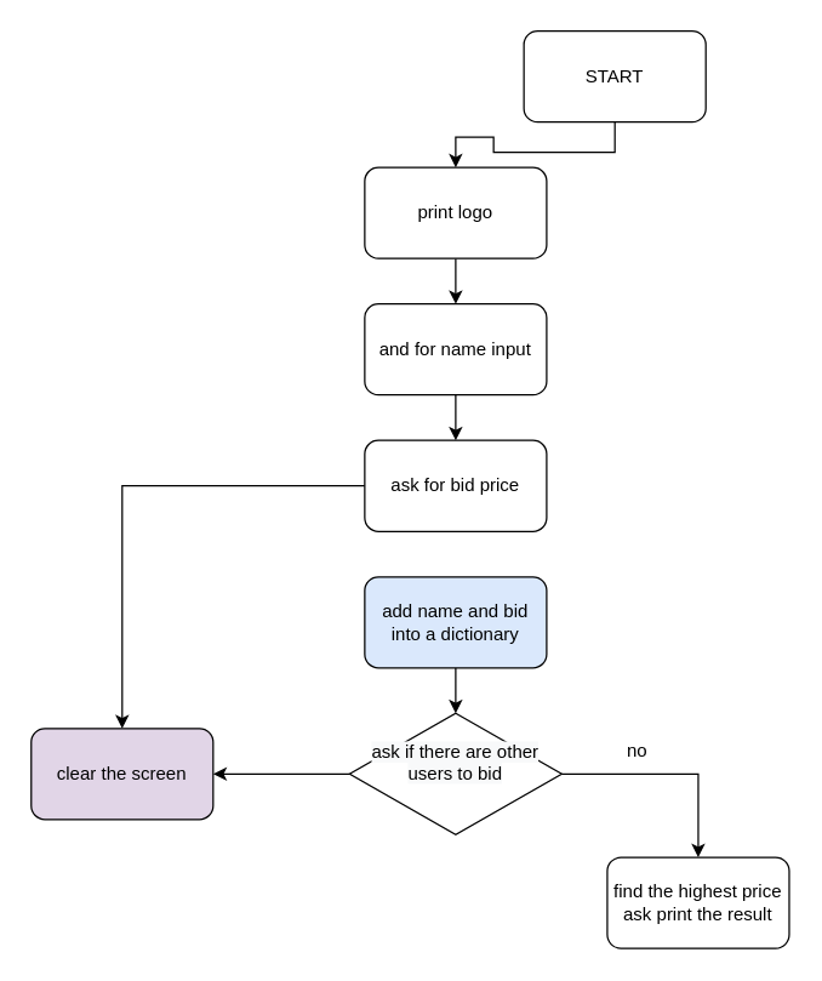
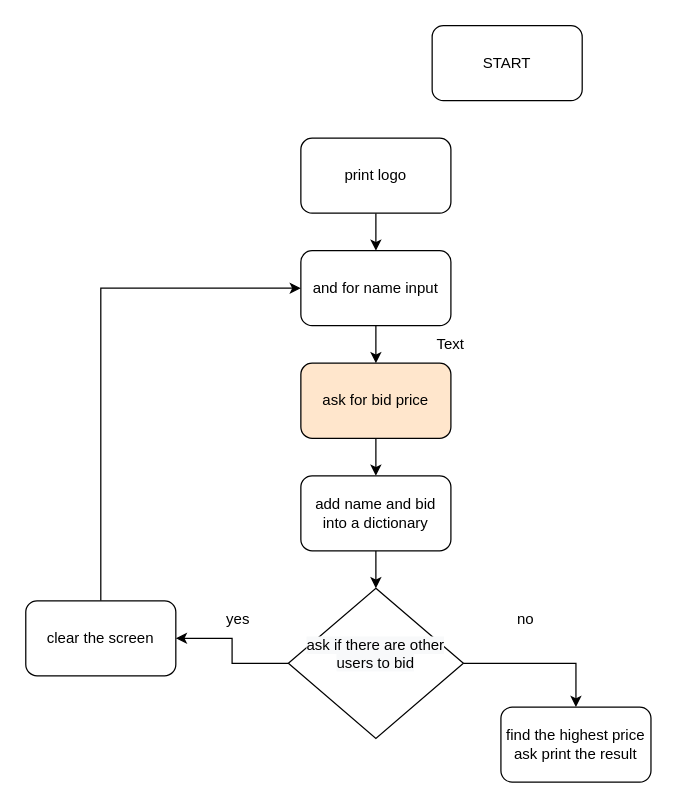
  <mxCell id="0" />
  <mxCell id="1" parent="0" />
- <mxCell id="2" value="" style="edgeStyle=orthogonalEdgeStyle;rounded=0;orthogonalLoop=1;jettySize=auto;html=1;" edge="1" parent="1" source="3" target="5"><mxGeometry relative="1" as="geometry" /></mxCell>
  <mxCell id="3" value="START" style="rounded=1;whiteSpace=wrap;html=1;" vertex="1" parent="1"><mxGeometry x="345" y="20" width="120" height="60" as="geometry" /></mxCell>
  <mxCell id="4" value="" style="edgeStyle=orthogonalEdgeStyle;rounded=0;orthogonalLoop=1;jettySize=auto;html=1;" edge="1" parent="1" source="5" target="7"><mxGeometry relative="1" as="geometry" /></mxCell>
  <mxCell id="5" value="print logo" style="rounded=1;whiteSpace=wrap;html=1;" vertex="1" parent="1"><mxGeometry x="240" y="110" width="120" height="60" as="geometry" /></mxCell>
  <mxCell id="6" value="" style="edgeStyle=orthogonalEdgeStyle;rounded=0;orthogonalLoop=1;jettySize=auto;html=1;" edge="1" parent="1" source="7" target="9"><mxGeometry relative="1" as="geometry" /></mxCell>
  <mxCell id="7" value="and for name input" style="rounded=1;whiteSpace=wrap;html=1;" vertex="1" parent="1"><mxGeometry x="240" y="200" width="120" height="60" as="geometry" /></mxCell>
- <mxCell id="8" value="" style="edgeStyle=orthogonalEdgeStyle;rounded=0;orthogonalLoop=1;jettySize=auto;html=1;" edge="1" parent="1" source="9" target="13"><mxGeometry relative="1" as="geometry" /></mxCell>
- <mxCell id="9" value="ask for bid price" style="whiteSpace=wrap;html=1;rounded=1;" vertex="1" parent="1"><mxGeometry x="240" y="290" width="120" height="60" as="geometry" /></mxCell>
+ <mxCell id="8" value="" style="edgeStyle=orthogonalEdgeStyle;rounded=0;orthogonalLoop=1;jettySize=auto;html=1;" edge="1" parent="1" source="9" target="11"><mxGeometry relative="1" as="geometry" /></mxCell>
+ <mxCell id="9" value="ask for bid price" style="whiteSpace=wrap;html=1;rounded=1;fillColor=#ffe6cc;" vertex="1" parent="1"><mxGeometry x="240" y="290" width="120" height="60" as="geometry" /></mxCell>
  <mxCell id="10" value="" style="edgeStyle=orthogonalEdgeStyle;rounded=0;orthogonalLoop=1;jettySize=auto;html=1;" edge="1" parent="1" source="11" target="16"><mxGeometry relative="1" as="geometry" /></mxCell>
- <mxCell id="11" value="add name and bid into a dictionary" style="rounded=1;whiteSpace=wrap;html=1;fillColor=#dae8fc;" vertex="1" parent="1"><mxGeometry x="240" y="380" width="120" height="60" as="geometry" /></mxCell>
- <mxCell id="13" value="clear the screen" style="rounded=1;whiteSpace=wrap;html=1;fillColor=#e1d5e7;" vertex="1" parent="1"><mxGeometry x="20" y="480" width="120" height="60" as="geometry" /></mxCell>
+ <mxCell id="11" value="add name and bid into a dictionary" style="rounded=1;whiteSpace=wrap;html=1;" vertex="1" parent="1"><mxGeometry x="240" y="380" width="120" height="60" as="geometry" /></mxCell>
+ <mxCell id="12" style="edgeStyle=orthogonalEdgeStyle;rounded=0;orthogonalLoop=1;jettySize=auto;html=1;entryX=0;entryY=0.5;entryDx=0;entryDy=0;exitX=0.5;exitY=0;exitDx=0;exitDy=0;" edge="1" parent="1" source="13" target="7"><mxGeometry relative="1" as="geometry"><mxPoint x="80" y="470" as="sourcePoint" /></mxGeometry></mxCell>
+ <mxCell id="13" value="clear the screen" style="rounded=1;whiteSpace=wrap;html=1;" vertex="1" parent="1"><mxGeometry x="20" y="480" width="120" height="60" as="geometry" /></mxCell>
  <mxCell id="14" value="" style="edgeStyle=orthogonalEdgeStyle;rounded=0;orthogonalLoop=1;jettySize=auto;html=1;" edge="1" parent="1" source="16" target="13"><mxGeometry relative="1" as="geometry" /></mxCell>
  <mxCell id="15" style="edgeStyle=orthogonalEdgeStyle;rounded=0;orthogonalLoop=1;jettySize=auto;html=1;entryX=0.5;entryY=0;entryDx=0;entryDy=0;" edge="1" parent="1" source="16" target="19"><mxGeometry relative="1" as="geometry" /></mxCell>
- <mxCell id="16" value="&#10;&lt;span style=&quot;color: rgb(0, 0, 0); font-family: Helvetica; font-size: 12px; font-style: normal; font-variant-ligatures: normal; font-variant-caps: normal; font-weight: 400; letter-spacing: normal; orphans: 2; text-align: center; text-indent: 0px; text-transform: none; widows: 2; word-spacing: 0px; -webkit-text-stroke-width: 0px; background-color: rgb(248, 249, 250); text-decoration-thickness: initial; text-decoration-style: initial; text-decoration-color: initial; float: none; display: inline !important;&quot;&gt;ask if there are other users to bid&lt;/span&gt;&#10;&#10;" style="rhombus;whiteSpace=wrap;html=1;" vertex="1" parent="1"><mxGeometry x="230" y="470" width="140" height="80" as="geometry" /></mxCell>
+ <mxCell id="16" value="&#10;&lt;span style=&quot;color: rgb(0, 0, 0); font-family: Helvetica; font-size: 12px; font-style: normal; font-variant-ligatures: normal; font-variant-caps: normal; font-weight: 400; letter-spacing: normal; orphans: 2; text-align: center; text-indent: 0px; text-transform: none; widows: 2; word-spacing: 0px; -webkit-text-stroke-width: 0px; background-color: rgb(248, 249, 250); text-decoration-thickness: initial; text-decoration-style: initial; text-decoration-color: initial; float: none; display: inline !important;&quot;&gt;ask if there are other users to bid&lt;/span&gt;&#10;&#10;" style="rhombus;whiteSpace=wrap;html=1;" vertex="1" parent="1"><mxGeometry x="230" y="470" width="140" height="120" as="geometry" /></mxCell>
+ <mxCell id="17" value="Text" style="text;html=1;strokeColor=none;fillColor=none;align=center;verticalAlign=middle;whiteSpace=wrap;rounded=0;" vertex="1" parent="1"><mxGeometry x="330" y="260" width="60" height="30" as="geometry" /></mxCell>
+ <mxCell id="18" value="yes" style="text;html=1;strokeColor=none;fillColor=none;align=center;verticalAlign=middle;whiteSpace=wrap;rounded=0;" vertex="1" parent="1"><mxGeometry x="160" y="480" width="60" height="30" as="geometry" /></mxCell>
  <mxCell id="19" value="find the highest price ask print the result" style="rounded=1;whiteSpace=wrap;html=1;" vertex="1" parent="1"><mxGeometry x="400" y="565" width="120" height="60" as="geometry" /></mxCell>
  <mxCell id="20" value="no" style="text;html=1;strokeColor=none;fillColor=none;align=center;verticalAlign=middle;whiteSpace=wrap;rounded=0;" vertex="1" parent="1"><mxGeometry x="390" y="480" width="60" height="30" as="geometry" /></mxCell>
